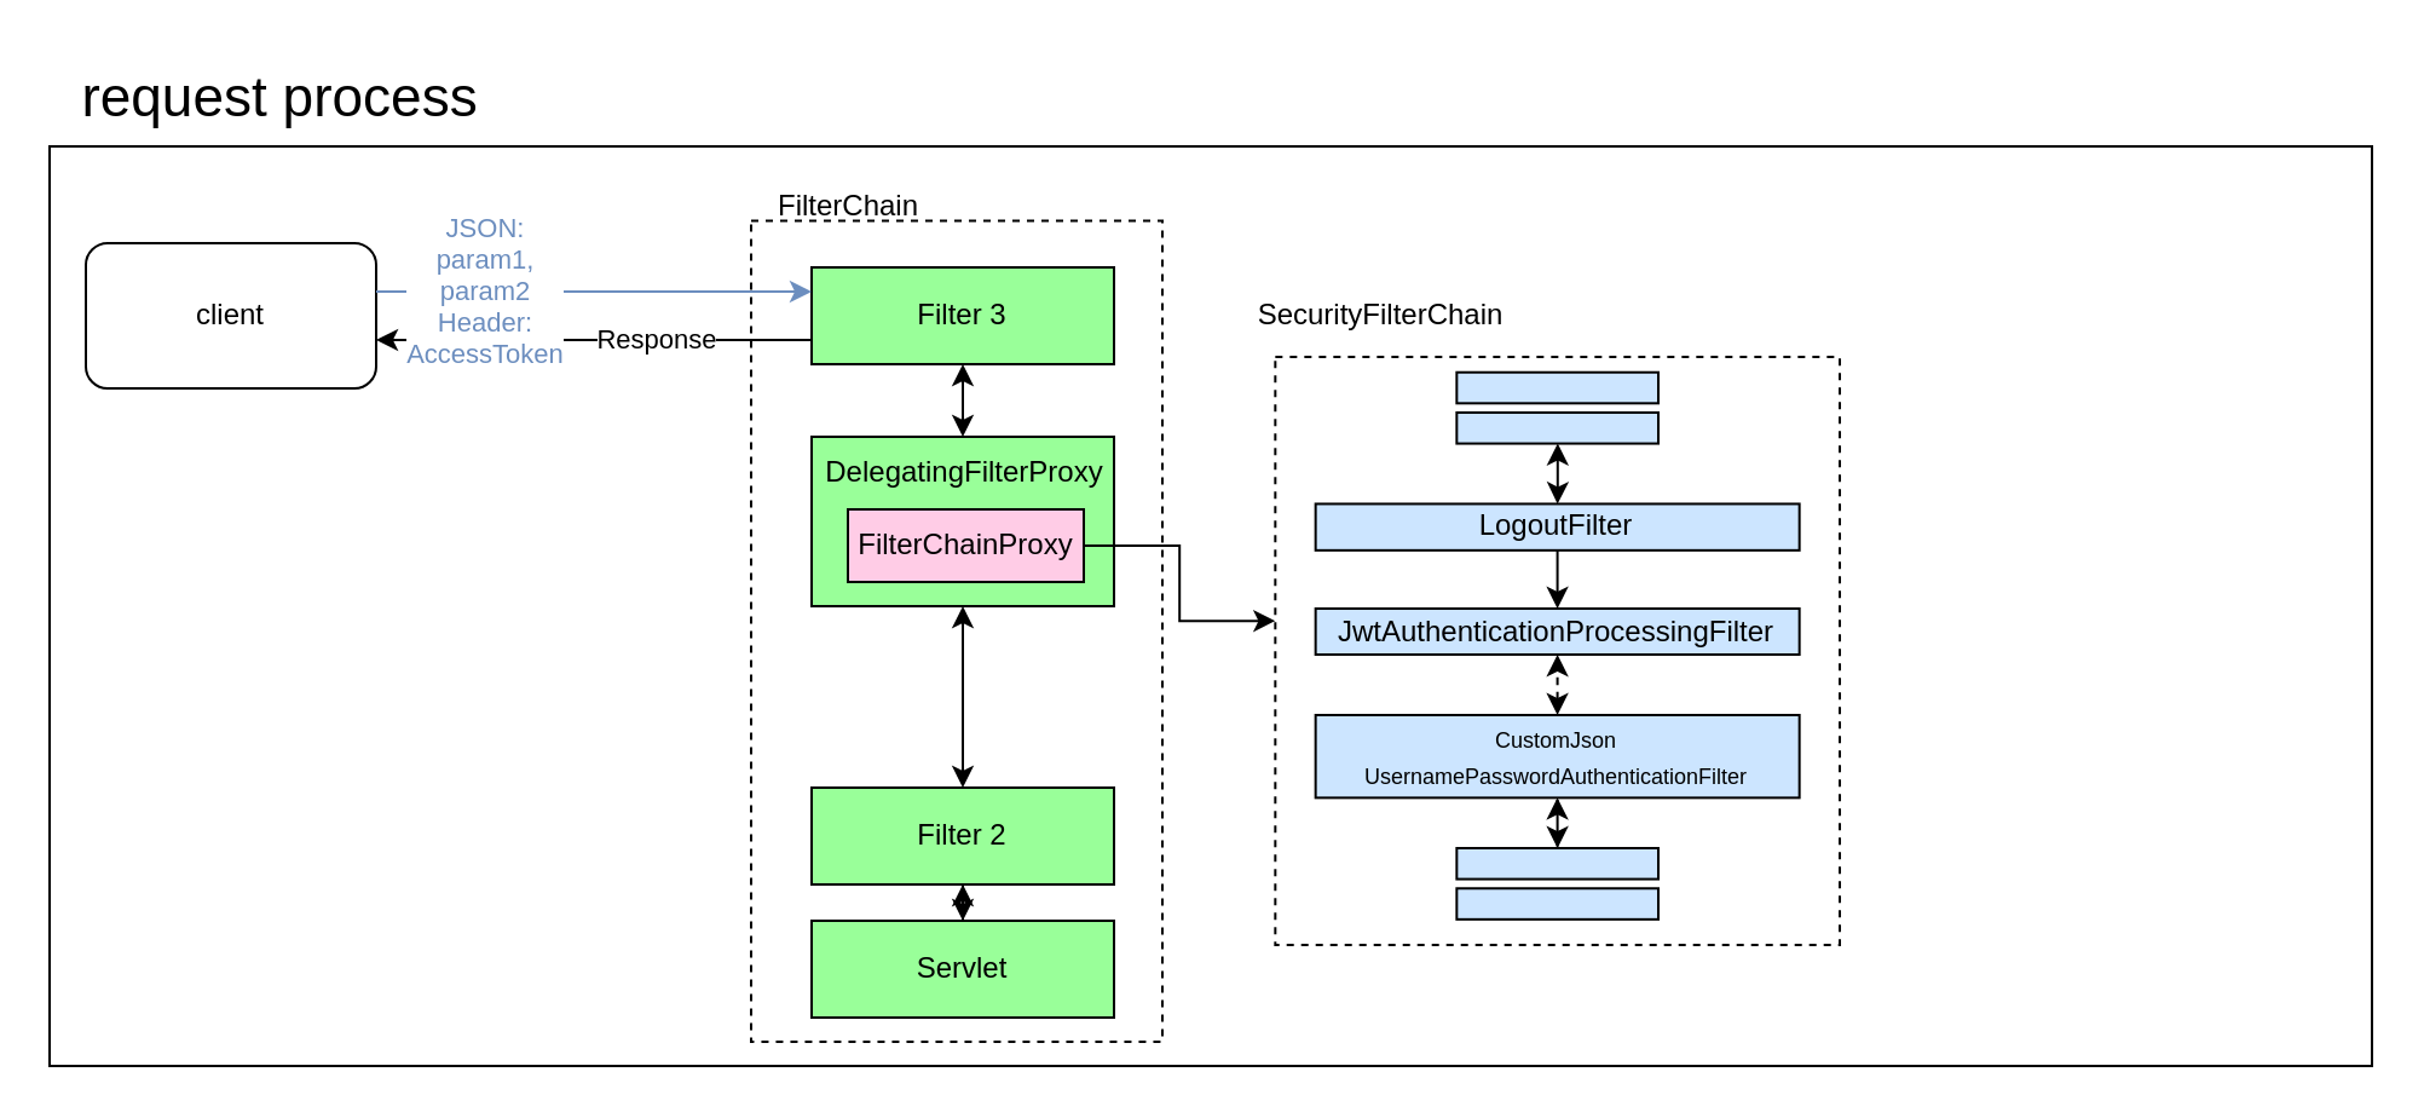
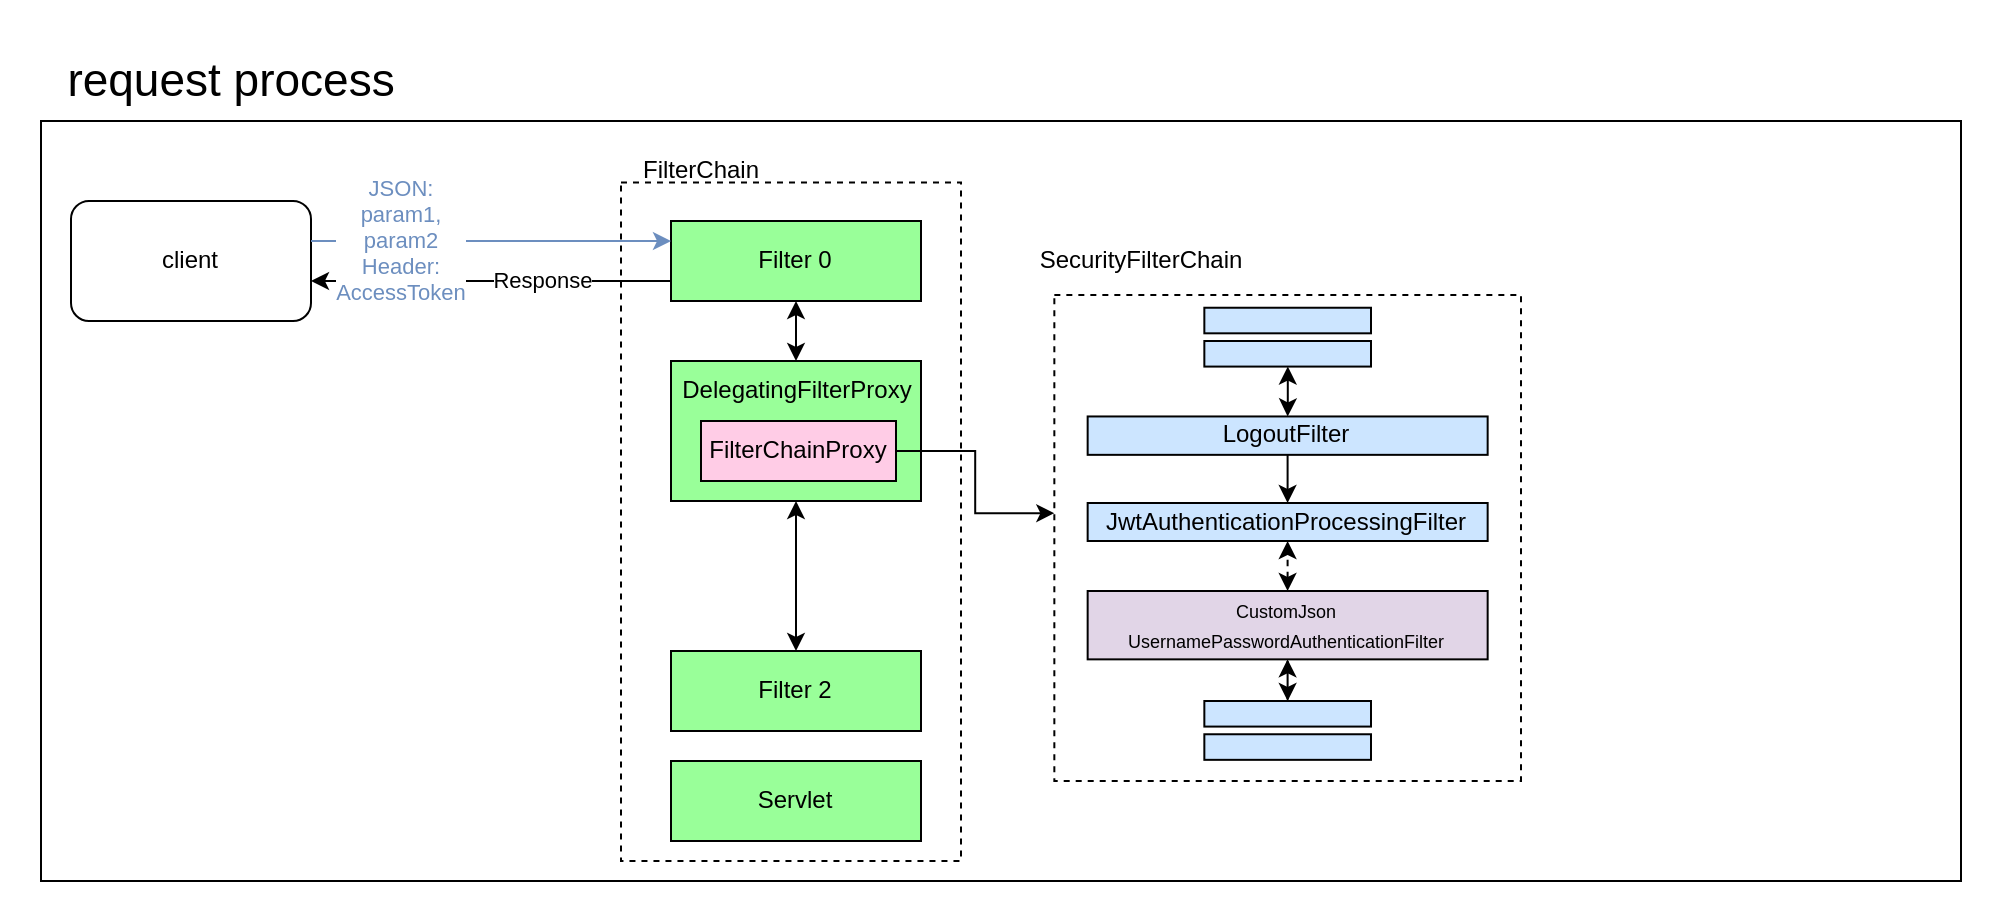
  <mxCell id="0" />
  <mxCell id="1" parent="0" />
  <mxCell id="2" value="" style="rounded=0;whiteSpace=wrap;html=1;fillColor=none;movable=1;resizable=1;rotatable=1;deletable=1;editable=1;locked=0;connectable=1;" vertex="1" parent="1"><mxGeometry x="20" y="60" width="960" height="380" as="geometry" /></mxCell>
  <mxCell id="3" value="" style="group;movable=0;resizable=0;rotatable=0;deletable=0;editable=0;locked=1;connectable=0;" vertex="1" connectable="0" parent="1"><mxGeometry x="310" y="70" width="170" height="360" as="geometry" /></mxCell>
  <mxCell id="4" value="" style="rounded=0;whiteSpace=wrap;html=1;labelBackgroundColor=none;fillColor=none;dashed=1;" vertex="1" parent="3"><mxGeometry y="20.769" width="170" height="339.231" as="geometry" /></mxCell>
  <mxCell id="5" value="FilterChain" style="text;html=1;align=center;verticalAlign=middle;resizable=0;points=[];autosize=1;strokeColor=none;fillColor=none;" vertex="1" parent="3"><mxGeometry width="80" height="30" as="geometry" /></mxCell>
  <mxCell id="6" style="edgeStyle=orthogonalEdgeStyle;rounded=0;orthogonalLoop=1;jettySize=auto;html=1;startArrow=classic;startFill=1;" edge="1" parent="3" source="7" target="13"><mxGeometry relative="1" as="geometry" /></mxCell>
- <mxCell id="7" value="Filter 3" style="rounded=0;whiteSpace=wrap;html=1;fillStyle=auto;fillColor=#99FF99;" vertex="1" parent="3"><mxGeometry x="25" y="40" width="125" height="40" as="geometry" /></mxCell>
+ <mxCell id="7" value="Filter 0" style="rounded=0;whiteSpace=wrap;html=1;fillStyle=auto;fillColor=#99FF99;" vertex="1" parent="3"><mxGeometry x="25" y="40" width="125" height="40" as="geometry" /></mxCell>
  <mxCell id="8" style="edgeStyle=orthogonalEdgeStyle;rounded=0;orthogonalLoop=1;jettySize=auto;html=1;startArrow=classic;startFill=1;" edge="1" parent="3" source="13" target="10"><mxGeometry relative="1" as="geometry" /></mxCell>
- <mxCell id="9" style="edgeStyle=orthogonalEdgeStyle;rounded=0;orthogonalLoop=1;jettySize=auto;html=1;startArrow=classic;startFill=1;" edge="1" parent="3" source="10" target="11"><mxGeometry relative="1" as="geometry" /></mxCell>
  <mxCell id="10" value="Filter 2" style="rounded=0;whiteSpace=wrap;html=1;fillColor=#99FF99;" vertex="1" parent="3"><mxGeometry x="25" y="255" width="125" height="40" as="geometry" /></mxCell>
  <mxCell id="11" value="Servlet" style="rounded=0;whiteSpace=wrap;html=1;fillColor=#99FF99;" vertex="1" parent="3"><mxGeometry x="25" y="310" width="125" height="40" as="geometry" /></mxCell>
  <mxCell id="12" value="" style="group" vertex="1" connectable="0" parent="3"><mxGeometry x="17.5" y="110" width="140" height="80" as="geometry" /></mxCell>
  <mxCell id="13" value="" style="rounded=0;whiteSpace=wrap;html=1;fillColor=#99FF99;" vertex="1" parent="12"><mxGeometry x="7.5" width="125" height="70" as="geometry" /></mxCell>
  <mxCell id="14" value="DelegatingFilterProxy" style="text;html=1;align=center;verticalAlign=middle;resizable=0;points=[];autosize=1;strokeColor=none;fillColor=none;" vertex="1" parent="12"><mxGeometry width="140" height="30" as="geometry" /></mxCell>
  <mxCell id="15" value="FilterChainProxy" style="rounded=0;whiteSpace=wrap;html=1;gradientColor=none;fillColor=#FFCCE6;" vertex="1" parent="12"><mxGeometry x="22.5" y="30" width="97.5" height="30" as="geometry" /></mxCell>
  <mxCell id="16" style="edgeStyle=orthogonalEdgeStyle;rounded=0;orthogonalLoop=1;jettySize=auto;html=1;startArrow=classic;startFill=1;endArrow=none;endFill=0;" edge="1" parent="1" source="18" target="7"><mxGeometry relative="1" as="geometry"><Array as="points"><mxPoint x="190" y="140" /><mxPoint x="190" y="140" /></Array></mxGeometry></mxCell>
  <mxCell id="17" value="Response" style="edgeLabel;html=1;align=center;verticalAlign=middle;resizable=0;points=[];" vertex="1" connectable="0" parent="16"><mxGeometry x="0.281" y="1" relative="1" as="geometry"><mxPoint as="offset" /></mxGeometry></mxCell>
  <mxCell id="18" value="client" style="whiteSpace=wrap;html=1;rounded=1;" vertex="1" parent="1"><mxGeometry x="35" y="100" width="120" height="60" as="geometry" /></mxCell>
  <mxCell id="19" value="&lt;font style=&quot;font-size: 23px;&quot;&gt;request process&lt;/font&gt;" style="text;html=1;align=center;verticalAlign=middle;resizable=0;points=[];autosize=1;strokeColor=none;fillColor=none;" vertex="1" parent="1"><mxGeometry x="20" y="20" width="190" height="40" as="geometry" /></mxCell>
  <mxCell id="20" value="&lt;font style=&quot;color: rgb(108, 142, 191);&quot;&gt;JSON:&lt;br&gt;param1,&lt;br&gt;param2&lt;br&gt;Header:&lt;br&gt;AccessToken&lt;/font&gt;" style="edgeStyle=orthogonalEdgeStyle;rounded=0;orthogonalLoop=1;jettySize=auto;html=1;fillColor=#dae8fc;strokeColor=#6c8ebf;" edge="1" parent="1" source="18" target="7"><mxGeometry x="-0.5" relative="1" as="geometry"><Array as="points"><mxPoint x="180" y="120" /><mxPoint x="180" y="120" /></Array><mxPoint as="offset" /></mxGeometry></mxCell>
  <mxCell id="21" value="" style="group" vertex="1" connectable="0" parent="1"><mxGeometry x="510" y="115" width="250" height="275" as="geometry" /></mxCell>
  <mxCell id="22" value="" style="rounded=0;whiteSpace=wrap;html=1;dashed=1;fillColor=none;" vertex="1" parent="21"><mxGeometry x="16.667" y="31.977" width="233.333" height="243.023" as="geometry" /></mxCell>
  <mxCell id="23" value="SecurityFilterChain" style="text;html=1;align=center;verticalAlign=middle;resizable=0;points=[];autosize=1;strokeColor=none;fillColor=none;" vertex="1" parent="21"><mxGeometry width="120" height="30" as="geometry" /></mxCell>
  <mxCell id="24" value="" style="group" vertex="1" connectable="0" parent="21"><mxGeometry x="91.667" y="38.372" width="83.333" height="29.419" as="geometry" /></mxCell>
  <mxCell id="25" value="" style="rounded=0;whiteSpace=wrap;html=1;fillColor=#CCE5FF;" vertex="1" parent="24"><mxGeometry width="83.333" height="12.791" as="geometry" /></mxCell>
  <mxCell id="26" value="" style="rounded=0;whiteSpace=wrap;html=1;fillColor=#CCE5FF;" vertex="1" parent="24"><mxGeometry y="16.628" width="83.333" height="12.791" as="geometry" /></mxCell>
  <mxCell id="27" value="" style="group" vertex="1" connectable="0" parent="21"><mxGeometry x="91.667" y="234.999" width="83.333" height="29.419" as="geometry" /></mxCell>
  <mxCell id="28" value="" style="rounded=0;whiteSpace=wrap;html=1;fillColor=#CCE5FF;" vertex="1" parent="27"><mxGeometry width="83.333" height="12.791" as="geometry" /></mxCell>
  <mxCell id="29" value="" style="rounded=0;whiteSpace=wrap;html=1;fillColor=#CCE5FF;" vertex="1" parent="27"><mxGeometry y="16.628" width="83.333" height="12.791" as="geometry" /></mxCell>
  <mxCell id="30" style="edgeStyle=orthogonalEdgeStyle;rounded=0;orthogonalLoop=1;jettySize=auto;html=1;startArrow=classic;startFill=1;endArrow=none;" edge="1" parent="21" source="31" target="36"><mxGeometry relative="1" as="geometry" /></mxCell>
  <mxCell id="31" value="JwtAuthenticationProcessingFilter" style="rounded=0;whiteSpace=wrap;html=1;fillColor=#CCE5FF;" vertex="1" parent="21"><mxGeometry x="33.33" y="136" width="200" height="19" as="geometry" /></mxCell>
  <mxCell id="32" style="edgeStyle=orthogonalEdgeStyle;rounded=0;orthogonalLoop=1;jettySize=auto;html=1;entryX=0.5;entryY=0;entryDx=0;entryDy=0;startArrow=classic;startFill=1;" edge="1" parent="21" source="34" target="28"><mxGeometry relative="1" as="geometry" /></mxCell>
  <mxCell id="33" style="edgeStyle=orthogonalEdgeStyle;rounded=0;orthogonalLoop=1;jettySize=auto;html=1;startArrow=classic;startFill=1;dashed=1;" edge="1" parent="21" source="34" target="31"><mxGeometry relative="1" as="geometry" /></mxCell>
- <mxCell id="34" value="&lt;span style=&quot;font-size: 9px;&quot;&gt;CustomJson&lt;/span&gt;&lt;br style=&quot;font-size: 9px;&quot;&gt;&lt;span style=&quot;font-size: 9px;&quot;&gt;UsernamePasswordAuthenticationFilter&lt;/span&gt;" style="rounded=0;whiteSpace=wrap;html=1;fillColor=#CCE5FF;" vertex="1" parent="21"><mxGeometry x="33.33" y="180" width="200" height="34.18" as="geometry" /></mxCell>
+ <mxCell id="34" value="&lt;span style=&quot;font-size: 9px;&quot;&gt;CustomJson&lt;/span&gt;&lt;br style=&quot;font-size: 9px;&quot;&gt;&lt;span style=&quot;font-size: 9px;&quot;&gt;UsernamePasswordAuthenticationFilter&lt;/span&gt;" style="rounded=0;whiteSpace=wrap;html=1;fillColor=#e1d5e7;" vertex="1" parent="21"><mxGeometry x="33.33" y="180" width="200" height="34.18" as="geometry" /></mxCell>
  <mxCell id="35" value="" style="group" vertex="1" connectable="0" parent="21"><mxGeometry x="33.333" y="83.14" width="200" height="38.372" as="geometry" /></mxCell>
  <mxCell id="36" value="LogoutFilter" style="rounded=0;whiteSpace=wrap;html=1;fillColor=#CCE5FF;" vertex="1" parent="35"><mxGeometry y="9.593" width="200" height="19.186" as="geometry" /></mxCell>
  <mxCell id="37" value="&lt;font style=&quot;font-size: 9px;&quot;&gt;&lt;br&gt;&lt;/font&gt;" style="text;html=1;align=center;verticalAlign=middle;resizable=0;points=[];autosize=1;strokeColor=none;fillColor=none;" vertex="1" parent="35"><mxGeometry x="83.333" width="20" height="30" as="geometry" /></mxCell>
  <mxCell id="38" style="edgeStyle=orthogonalEdgeStyle;rounded=0;orthogonalLoop=1;jettySize=auto;html=1;entryX=0.5;entryY=0;entryDx=0;entryDy=0;startArrow=classic;startFill=1;" edge="1" parent="21" source="26" target="36"><mxGeometry relative="1" as="geometry" /></mxCell>
  <mxCell id="39" style="edgeStyle=orthogonalEdgeStyle;rounded=0;orthogonalLoop=1;jettySize=auto;html=1;exitX=1;exitY=0.5;exitDx=0;exitDy=0;entryX=0;entryY=0.449;entryDx=0;entryDy=0;entryPerimeter=0;" edge="1" parent="1" source="15" target="22"><mxGeometry relative="1" as="geometry" /></mxCell>
